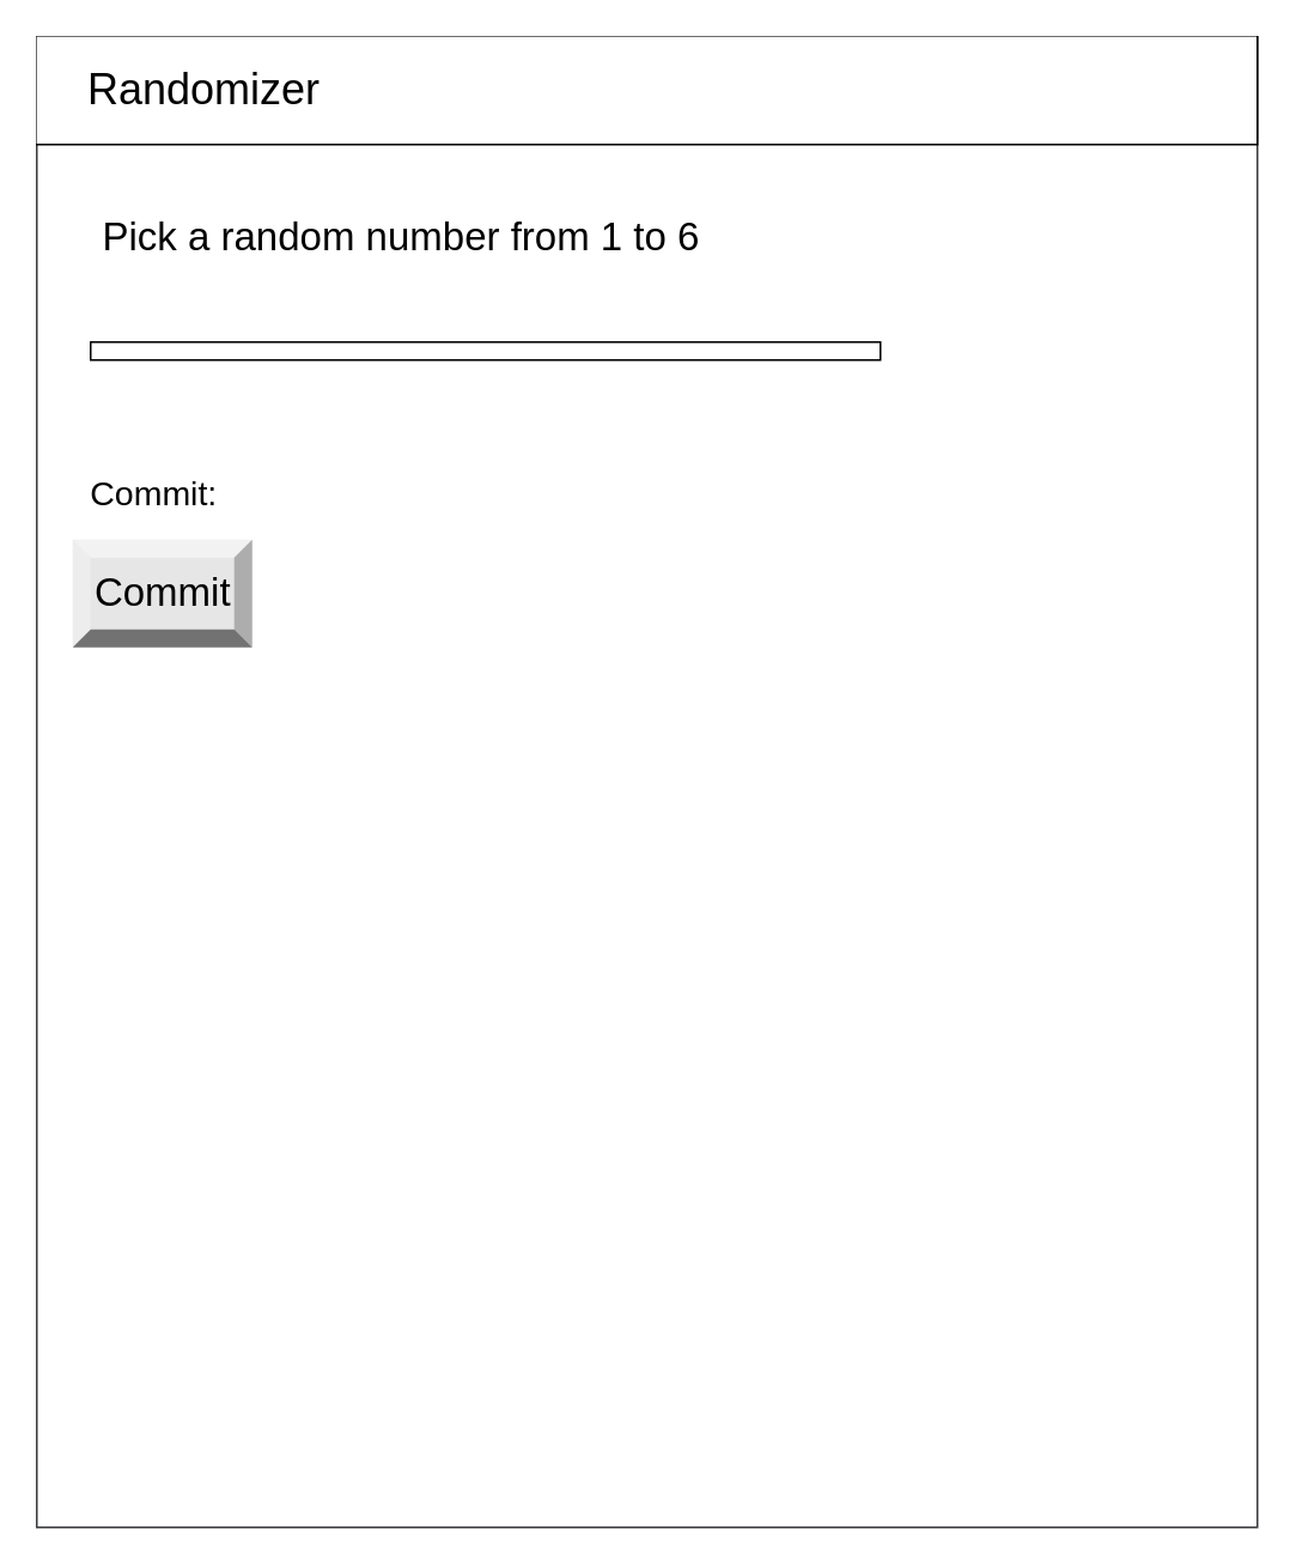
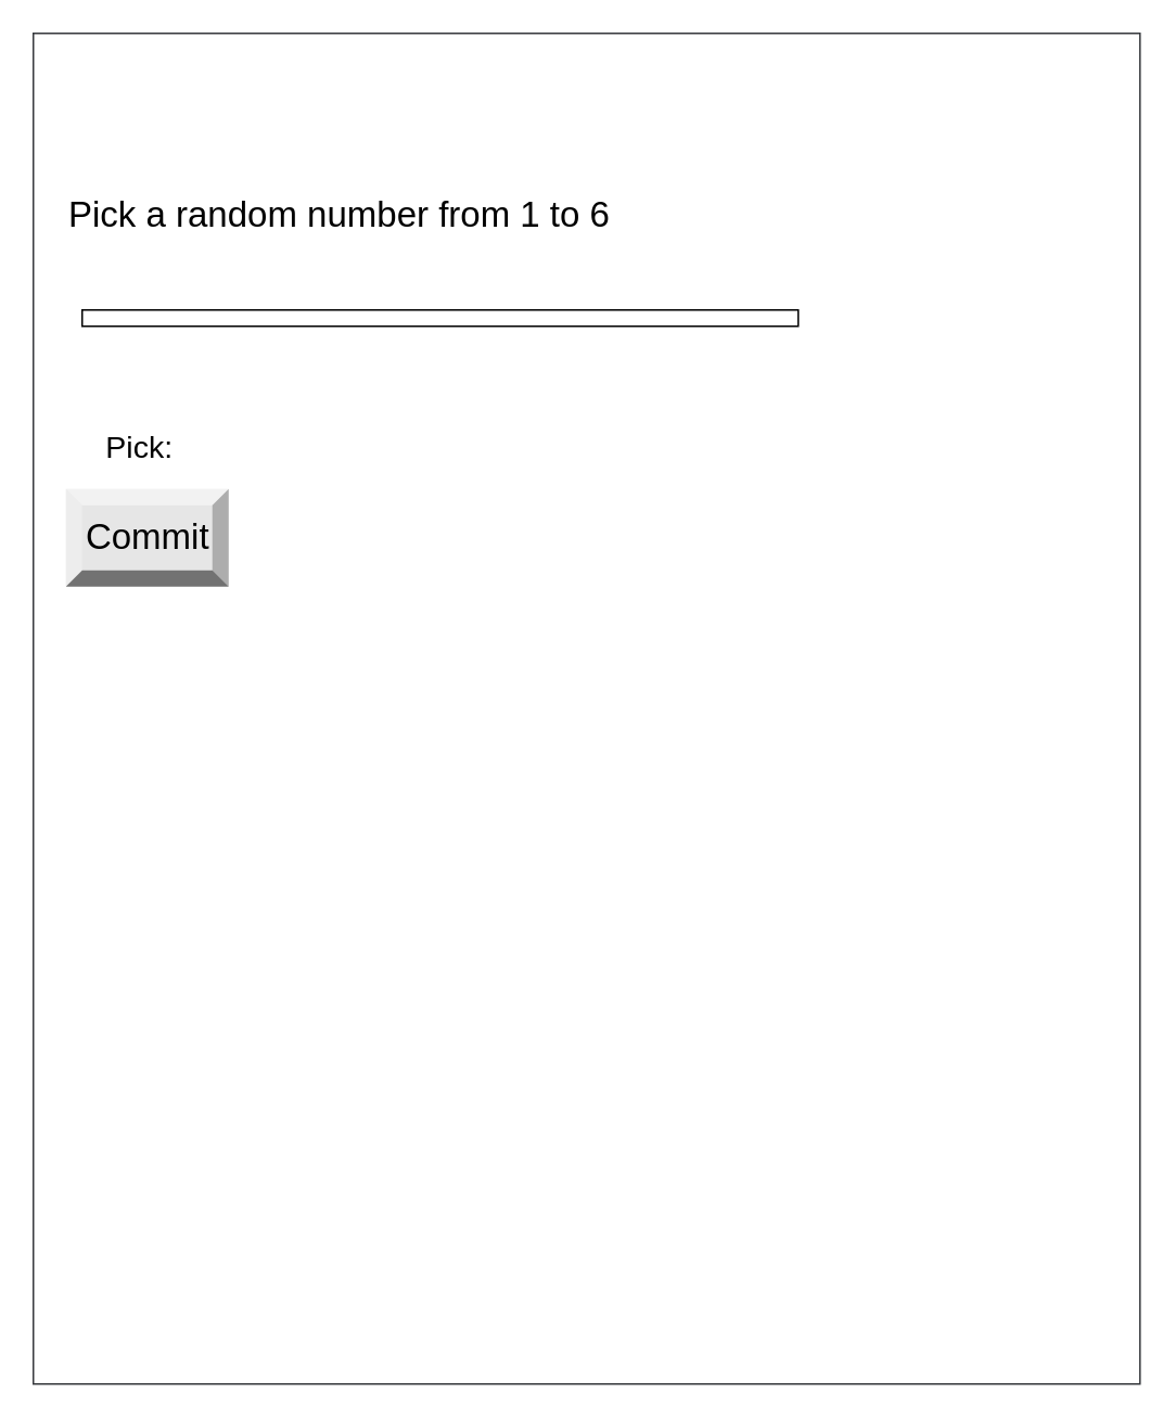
  <mxCell id="0" />
  <mxCell id="1" parent="0" />
  <mxCell id="2" value="" style="verticalLabelPosition=bottom;verticalAlign=top;html=1;shape=mxgraph.basic.rect;fillColor2=none;strokeWidth=1;size=20;indent=5;fillColor=#FFFFFF;strokeColor=#36393d;" vertex="1" parent="1"><mxGeometry x="20" y="20" width="680" height="830" as="geometry" /></mxCell>
- <mxCell id="3" value="&lt;p style=&quot;line-height: 1.2&quot;&gt;&lt;span style=&quot;font-size: 24px&quot;&gt;&amp;nbsp; &amp;nbsp; Randomizer&lt;/span&gt;&lt;/p&gt;" style="shape=partialRectangle;whiteSpace=wrap;html=1;top=0;left=0;fillColor=#FFFFFF;align=left;fontColor=#000000;strokeColor=#000000;" vertex="1" parent="1"><mxGeometry x="20" y="20" width="680" height="60" as="geometry" /></mxCell>
- <mxCell id="4" value="&lt;font face=&quot;helvetica, arial, sans-serif&quot; style=&quot;font-size: 22px&quot;&gt;Pick a random number from 1 to 6&lt;/font&gt;" style="text;whiteSpace=wrap;html=1;fontSize=24;" vertex="1" parent="1"><mxGeometry x="55" y="110" width="360" height="50" as="geometry" /></mxCell>
- <mxCell id="5" value="&lt;font style=&quot;font-size: 19px&quot;&gt;Commit:&lt;/font&gt;" style="text;html=1;resizable=0;autosize=1;align=center;verticalAlign=middle;points=[];fillColor=none;strokeColor=none;rounded=0;fontSize=18;" vertex="1" parent="1"><mxGeometry x="40" y="260" width="90" height="30" as="geometry" /></mxCell>
+ <mxCell id="4" value="&lt;font face=&quot;helvetica, arial, sans-serif&quot; style=&quot;font-size: 22px&quot;&gt;Pick a random number from 1 to 6&lt;/font&gt;" style="text;whiteSpace=wrap;html=1;fontSize=24;" vertex="1" parent="1"><mxGeometry x="40" y="110" width="360" height="50" as="geometry" /></mxCell>
+ <mxCell id="5" value="&lt;font style=&quot;font-size: 19px&quot;&gt;Pick:&lt;/font&gt;" style="text;html=1;resizable=0;autosize=1;align=center;verticalAlign=middle;points=[];fillColor=none;strokeColor=none;rounded=0;fontSize=18;" vertex="1" parent="1"><mxGeometry x="40" y="260" width="90" height="30" as="geometry" /></mxCell>
  <mxCell id="6" value="Commit" style="labelPosition=center;verticalLabelPosition=middle;align=center;html=1;shape=mxgraph.basic.shaded_button;dx=10;fillColor=#E6E6E6;strokeColor=none;fontSize=22;" vertex="1" parent="1"><mxGeometry x="40" y="300" width="100" height="60" as="geometry" /></mxCell>
  <mxCell id="7" value="" style="verticalLabelPosition=bottom;verticalAlign=top;html=1;shape=mxgraph.basic.rect;fillColor2=none;strokeWidth=1;size=20;indent=0;fontSize=22;" vertex="1" parent="1"><mxGeometry x="50" y="190" width="440" height="10" as="geometry" /></mxCell>
